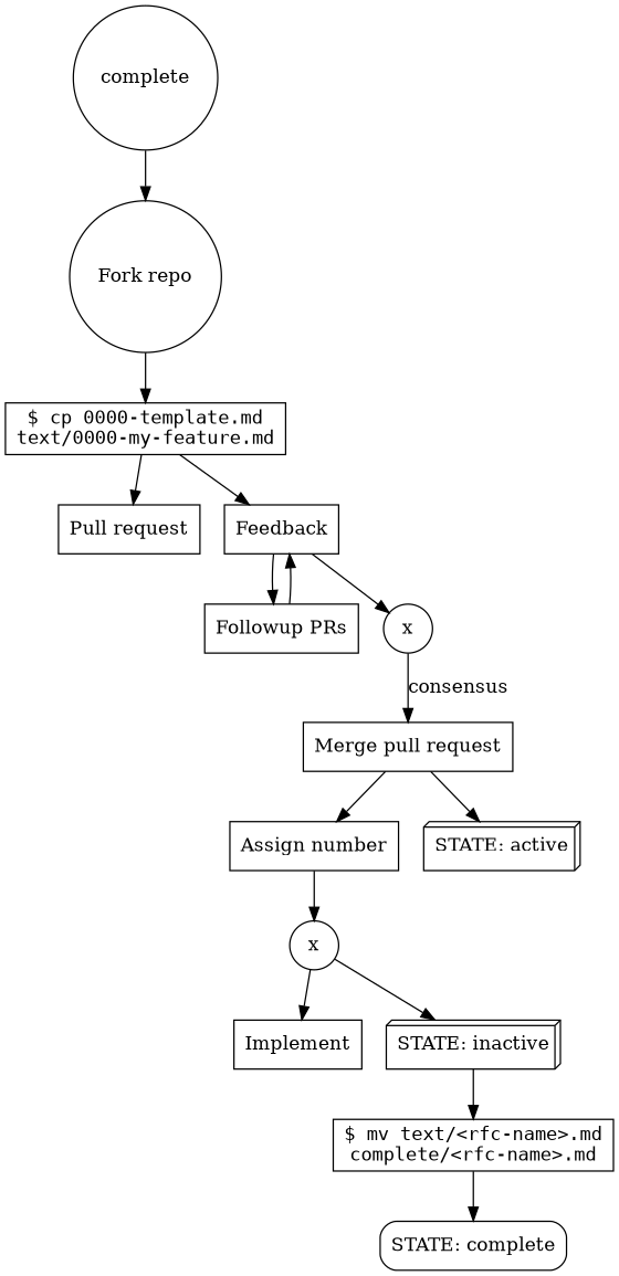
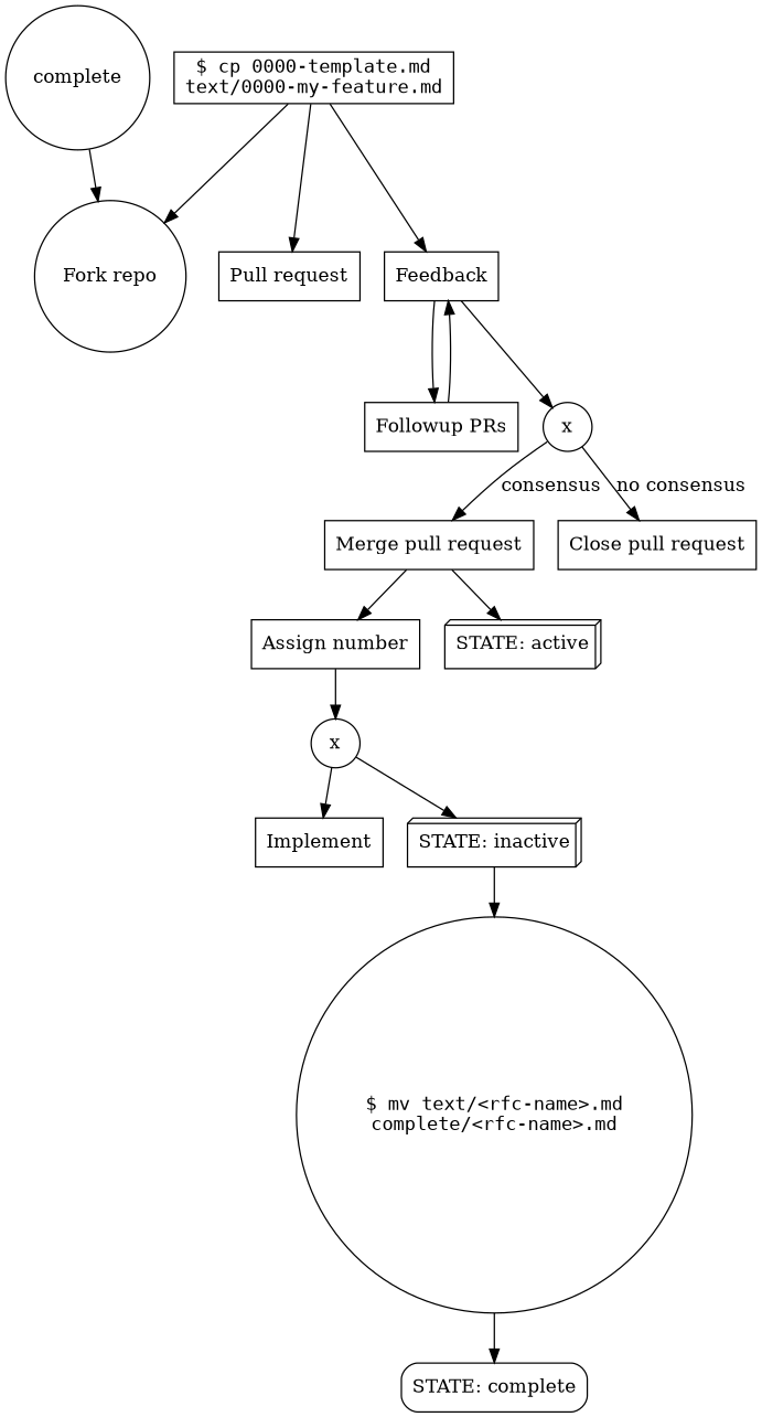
  digraph {
    rankdir=TB
    node [shape=box]
    n1 [label=complete shape=circle]
    n2 [label="Fork repo" shape=circle]
    n3 [fontname=monospace label="$ cp 0000-template.md\ntext/0000-my-feature.md"]
    n4 [label="Pull request"]
    n5 [label=Feedback]
    n6 [label="Followup PRs"]
    n7 [label=x shape=circle style=normal]
    n8 [label="Merge pull request"]
+   n9 [label="Close pull request"]
    n10 [label="Assign number"]
    n11 [label="STATE: active" shape=box3d style=rounded]
    n12 [label=x shape=circle style=normal]
    n13 [label=Implement]
    n14 [label="STATE: inactive" shape=box3d style=rounded]
-   n15 [fontname=monospace label="$ mv text/<rfc-name>.md\ncomplete/<rfc-name>.md"]
+   n15 [fontname=monospace label="$ mv text/<rfc-name>.md\ncomplete/<rfc-name>.md" shape=circle]
    n16 [label="STATE: complete" style=rounded]
    n1 -> n2
-   n2 -> n3
+   n3 -> n2
    n3 -> n4
    n3 -> n5
    n5 -> n6
    n5 -> n7
    n6 -> n5
    n7 -> n8 [label=consensus]
+   n7 -> n9 [label="no consensus"]
    n8 -> n10
    n8 -> n11
    n10 -> n12
    n12 -> n13
    n12 -> n14
    n14 -> n15
    n15 -> n16
  }
